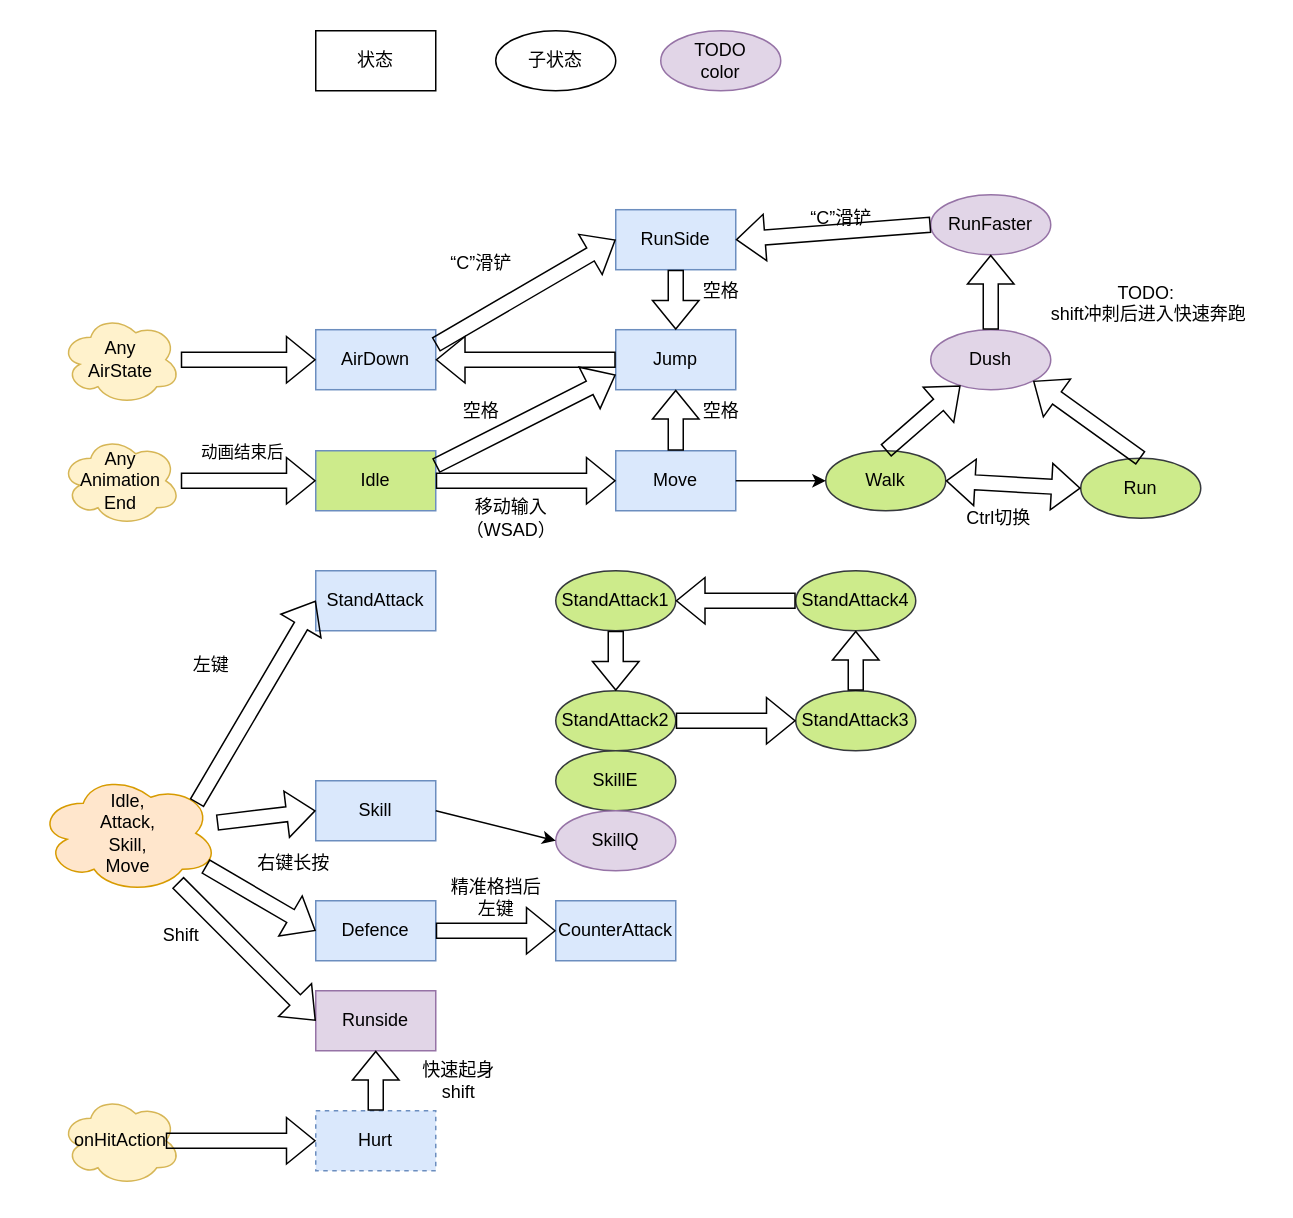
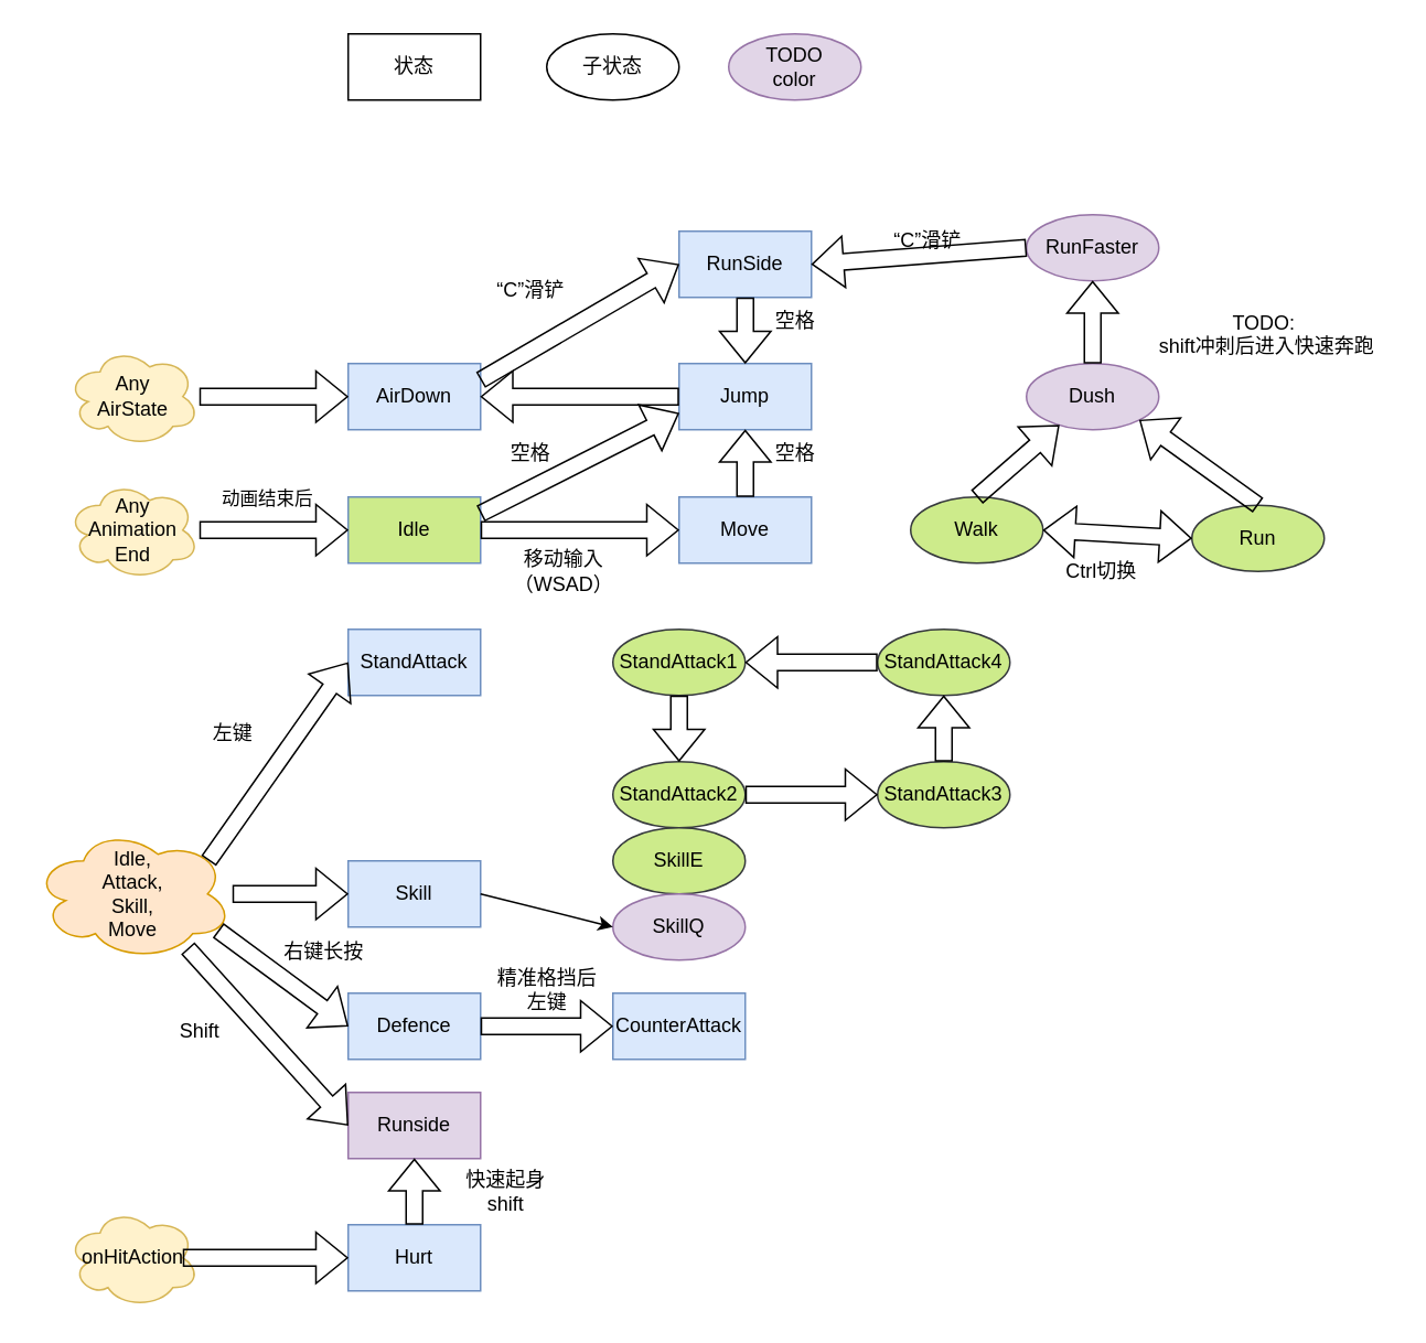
  <mxCell id="0" />
  <mxCell id="1" parent="0" />
  <mxCell id="2" value="Idle" style="rounded=0;whiteSpace=wrap;html=1;fillColor=#cdeb8b;strokeColor=#6c8ebf;" vertex="1" parent="1"><mxGeometry x="210" y="300" width="80" height="40" as="geometry" /></mxCell>
  <mxCell id="3" value="Move" style="rounded=0;whiteSpace=wrap;html=1;fillColor=#dae8fc;strokeColor=#6c8ebf;" vertex="1" parent="1"><mxGeometry x="410" y="300" width="80" height="40" as="geometry" /></mxCell>
  <mxCell id="4" value="Walk" style="ellipse;whiteSpace=wrap;html=1;fillColor=#cdeb8b;strokeColor=#36393d;" vertex="1" parent="1"><mxGeometry x="550" y="300" width="80" height="40" as="geometry" /></mxCell>
  <mxCell id="5" value="Run" style="ellipse;whiteSpace=wrap;html=1;fillColor=#cdeb8b;strokeColor=#36393d;" vertex="1" parent="1"><mxGeometry x="720" y="305" width="80" height="40" as="geometry" /></mxCell>
  <mxCell id="6" value="Dush" style="ellipse;whiteSpace=wrap;html=1;fillColor=#e1d5e7;strokeColor=#9673a6;" vertex="1" parent="1"><mxGeometry x="620" y="219.31" width="80" height="40" as="geometry" /></mxCell>
  <mxCell id="7" value="移动输入&lt;div&gt;（WSAD）&lt;/div&gt;" style="text;html=1;align=center;verticalAlign=middle;resizable=0;points=[];autosize=1;strokeColor=none;fillColor=none;rotation=0;" vertex="1" parent="1"><mxGeometry x="300" y="325" width="80" height="40" as="geometry" /></mxCell>
  <mxCell id="8" value="Jump" style="whiteSpace=wrap;html=1;fillColor=#dae8fc;strokeColor=#6c8ebf;" vertex="1" parent="1"><mxGeometry x="410" y="219.31" width="80" height="40" as="geometry" /></mxCell>
  <mxCell id="9" value="状态" style="rounded=0;whiteSpace=wrap;html=1;" vertex="1" parent="1"><mxGeometry x="210" width="80" height="40" as="geometry" y="20" /></mxCell>
  <mxCell id="10" value="子状态" style="ellipse;whiteSpace=wrap;html=1;" vertex="1" parent="1"><mxGeometry x="330" width="80" height="40" as="geometry" y="20" /></mxCell>
  <mxCell id="11" value="RunSide" style="whiteSpace=wrap;html=1;fillColor=#dae8fc;strokeColor=#6c8ebf;" vertex="1" parent="1"><mxGeometry x="410" y="139.31" width="80" height="40" as="geometry" /></mxCell>
  <mxCell id="12" value="AirDown" style="whiteSpace=wrap;html=1;fillColor=#dae8fc;strokeColor=#6c8ebf;" vertex="1" parent="1"><mxGeometry x="210" y="219.31" width="80" height="40" as="geometry" /></mxCell>
  <mxCell id="13" value="Any&lt;div&gt;Animation&lt;div&gt;End&lt;/div&gt;&lt;/div&gt;" style="ellipse;shape=cloud;whiteSpace=wrap;html=1;fillColor=#fff2cc;strokeColor=#d6b656;" vertex="1" parent="1"><mxGeometry x="40" y="290" width="80" height="60" as="geometry" /></mxCell>
  <mxCell id="14" value="" style="shape=flexArrow;endArrow=classic;html=1;rounded=0;entryX=0;entryY=0.5;entryDx=0;entryDy=0;" edge="1" parent="1" source="13" target="2"><mxGeometry width="50" height="50" relative="1" as="geometry"><mxPoint x="300" y="320" as="sourcePoint" /><mxPoint x="350" y="270" as="targetPoint" /></mxGeometry></mxCell>
  <mxCell id="15" value="动画结束后" style="edgeLabel;html=1;align=center;verticalAlign=middle;resizable=0;points=[];" vertex="1" connectable="0" parent="14"><mxGeometry x="-0.183" y="1" relative="1" as="geometry"><mxPoint x="3" y="-19" as="offset" /></mxGeometry></mxCell>
- <mxCell id="16" value="" style="endArrow=classic;html=1;rounded=0;exitX=1;exitY=0.5;exitDx=0;exitDy=0;entryX=0;entryY=0.5;entryDx=0;entryDy=0;" edge="1" parent="1" source="3" target="4"><mxGeometry width="50" height="50" relative="1" as="geometry"><mxPoint x="530" y="239.31" as="sourcePoint" /><mxPoint x="500" y="259.31" as="targetPoint" /></mxGeometry></mxCell>
  <mxCell id="17" value="" style="shape=flexArrow;endArrow=classic;startArrow=classic;html=1;rounded=0;exitX=0;exitY=0.5;exitDx=0;exitDy=0;entryX=1;entryY=0.5;entryDx=0;entryDy=0;" edge="1" parent="1" source="5" target="4"><mxGeometry width="100" height="100" relative="1" as="geometry"><mxPoint x="550" y="289.31" as="sourcePoint" /><mxPoint x="620" y="159.31" as="targetPoint" /></mxGeometry></mxCell>
  <mxCell id="18" value="" style="shape=flexArrow;endArrow=classic;html=1;rounded=0;exitX=0.5;exitY=0;exitDx=0;exitDy=0;" edge="1" parent="1" source="4" target="6"><mxGeometry width="50" height="50" relative="1" as="geometry"><mxPoint x="570" y="259.31" as="sourcePoint" /><mxPoint x="620" y="209.31" as="targetPoint" /></mxGeometry></mxCell>
  <mxCell id="19" value="" style="shape=flexArrow;endArrow=classic;html=1;rounded=0;exitX=0.5;exitY=0;exitDx=0;exitDy=0;entryX=1;entryY=1;entryDx=0;entryDy=0;" edge="1" parent="1" source="5" target="6"><mxGeometry width="50" height="50" relative="1" as="geometry"><mxPoint x="570" y="259.31" as="sourcePoint" /><mxPoint x="620" y="209.31" as="targetPoint" /></mxGeometry></mxCell>
  <mxCell id="20" value="" style="shape=flexArrow;endArrow=classic;html=1;rounded=0;entryX=0;entryY=0.5;entryDx=0;entryDy=0;exitX=1;exitY=0.5;exitDx=0;exitDy=0;" edge="1" parent="1" source="2" target="3"><mxGeometry width="50" height="50" relative="1" as="geometry"><mxPoint x="290" y="320" as="sourcePoint" /><mxPoint x="480" y="180" as="targetPoint" /></mxGeometry></mxCell>
  <mxCell id="21" style="edgeStyle=orthogonalEdgeStyle;rounded=0;orthogonalLoop=1;jettySize=auto;html=1;exitX=0.5;exitY=1;exitDx=0;exitDy=0;" edge="1" parent="1" source="6" target="6"><mxGeometry relative="1" as="geometry" /></mxCell>
  <mxCell id="22" value="Ctrl切换" style="text;html=1;align=center;verticalAlign=middle;resizable=0;points=[];autosize=1;" vertex="1" parent="1"><mxGeometry x="630" y="330" width="70" height="30" as="geometry" /></mxCell>
  <mxCell id="23" value="TODO:&amp;nbsp;&lt;div&gt;shift冲刺后进入快速奔跑&lt;/div&gt;&lt;div&gt;&lt;br&gt;&lt;/div&gt;" style="text;html=1;align=center;verticalAlign=middle;resizable=0;points=[];autosize=1;strokeColor=none;fillColor=none;" vertex="1" parent="1"><mxGeometry x="690" y="179.31" width="150" height="60" as="geometry" /></mxCell>
  <mxCell id="24" value="RunFaster" style="ellipse;whiteSpace=wrap;html=1;fillColor=#e1d5e7;strokeColor=#9673a6;" vertex="1" parent="1"><mxGeometry x="620" y="129.31" width="80" height="40" as="geometry" /></mxCell>
  <mxCell id="25" value="" style="shape=flexArrow;endArrow=classic;html=1;rounded=0;entryX=0.5;entryY=1;entryDx=0;entryDy=0;exitX=0.5;exitY=0;exitDx=0;exitDy=0;" edge="1" parent="1" source="6" target="24"><mxGeometry width="50" height="50" relative="1" as="geometry"><mxPoint x="570" y="339.31" as="sourcePoint" /><mxPoint x="620" y="289.31" as="targetPoint" /></mxGeometry></mxCell>
  <mxCell id="26" value="TODO&lt;div&gt;color&lt;/div&gt;" style="ellipse;whiteSpace=wrap;html=1;fillColor=#e1d5e7;strokeColor=#9673a6;" vertex="1" parent="1"><mxGeometry x="440" width="80" height="40" as="geometry" y="20" /></mxCell>
  <mxCell id="27" value="" style="shape=flexArrow;endArrow=classic;html=1;rounded=0;exitX=1;exitY=0.25;exitDx=0;exitDy=0;entryX=0;entryY=0.75;entryDx=0;entryDy=0;" edge="1" parent="1" source="2" target="8"><mxGeometry width="50" height="50" relative="1" as="geometry"><mxPoint x="390" y="360" as="sourcePoint" /><mxPoint x="440" y="310" as="targetPoint" /></mxGeometry></mxCell>
  <mxCell id="28" value="空格" style="text;html=1;align=center;verticalAlign=middle;resizable=0;points=[];autosize=1;strokeColor=none;fillColor=none;" vertex="1" parent="1"><mxGeometry x="295" y="259.31" width="50" height="30" as="geometry" /></mxCell>
  <mxCell id="29" value="" style="shape=flexArrow;endArrow=classic;html=1;rounded=0;exitX=0.5;exitY=0;exitDx=0;exitDy=0;entryX=0.5;entryY=1;entryDx=0;entryDy=0;" edge="1" parent="1" source="3" target="8"><mxGeometry width="50" height="50" relative="1" as="geometry"><mxPoint x="390" y="350" as="sourcePoint" /><mxPoint x="440" y="300" as="targetPoint" /></mxGeometry></mxCell>
  <mxCell id="30" value="空格" style="text;html=1;align=center;verticalAlign=middle;resizable=0;points=[];autosize=1;strokeColor=none;fillColor=none;" vertex="1" parent="1"><mxGeometry x="455" y="259.31" width="50" height="30" as="geometry" /></mxCell>
  <mxCell id="31" value="Any&lt;div&gt;AirState&lt;/div&gt;" style="ellipse;shape=cloud;whiteSpace=wrap;html=1;fillColor=#fff2cc;strokeColor=#d6b656;" vertex="1" parent="1"><mxGeometry x="40" y="209.31" width="80" height="60" as="geometry" /></mxCell>
  <mxCell id="32" value="" style="shape=flexArrow;endArrow=classic;html=1;rounded=0;entryX=0;entryY=0.5;entryDx=0;entryDy=0;" edge="1" parent="1" source="31" target="12"><mxGeometry width="50" height="50" relative="1" as="geometry"><mxPoint x="130" y="400" as="sourcePoint" /><mxPoint x="160" y="330" as="targetPoint" /></mxGeometry></mxCell>
  <mxCell id="33" value="" style="shape=flexArrow;endArrow=classic;html=1;rounded=0;exitX=0;exitY=0.5;exitDx=0;exitDy=0;entryX=1;entryY=0.5;entryDx=0;entryDy=0;" edge="1" parent="1" source="8" target="12"><mxGeometry width="50" height="50" relative="1" as="geometry"><mxPoint x="420" y="235" as="sourcePoint" /><mxPoint x="290" y="245" as="targetPoint" /></mxGeometry></mxCell>
  <mxCell id="34" value="" style="shape=flexArrow;endArrow=classic;html=1;rounded=0;exitX=1;exitY=0.25;exitDx=0;exitDy=0;entryX=0;entryY=0.5;entryDx=0;entryDy=0;" edge="1" parent="1" source="12" target="11"><mxGeometry width="50" height="50" relative="1" as="geometry"><mxPoint x="320" y="360" as="sourcePoint" /><mxPoint x="370" y="310" as="targetPoint" /></mxGeometry></mxCell>
  <mxCell id="35" value="“C”滑铲" style="text;html=1;align=center;verticalAlign=middle;resizable=0;points=[];autosize=1;strokeColor=none;fillColor=none;" vertex="1" parent="1"><mxGeometry x="290" y="160" width="60" height="30" as="geometry" /></mxCell>
  <mxCell id="36" value="" style="shape=flexArrow;endArrow=classic;html=1;rounded=0;exitX=0;exitY=0.5;exitDx=0;exitDy=0;entryX=1;entryY=0.5;entryDx=0;entryDy=0;" edge="1" parent="1" source="24" target="11"><mxGeometry width="50" height="50" relative="1" as="geometry"><mxPoint x="420" y="370" as="sourcePoint" /><mxPoint x="470" y="320" as="targetPoint" /></mxGeometry></mxCell>
  <mxCell id="37" value="“C”滑铲" style="text;html=1;align=center;verticalAlign=middle;resizable=0;points=[];autosize=1;strokeColor=none;fillColor=none;" vertex="1" parent="1"><mxGeometry x="530" y="130" width="60" height="30" as="geometry" /></mxCell>
  <mxCell id="38" value="" style="shape=flexArrow;endArrow=classic;html=1;rounded=0;exitX=0.5;exitY=1;exitDx=0;exitDy=0;entryX=0.5;entryY=0;entryDx=0;entryDy=0;" edge="1" parent="1" source="11" target="8"><mxGeometry width="50" height="50" relative="1" as="geometry"><mxPoint x="530" y="229.31" as="sourcePoint" /><mxPoint x="580" y="179.31" as="targetPoint" /></mxGeometry></mxCell>
  <mxCell id="39" value="空格" style="text;html=1;align=center;verticalAlign=middle;resizable=0;points=[];autosize=1;strokeColor=none;fillColor=none;" vertex="1" parent="1"><mxGeometry x="455" y="179.31" width="50" height="30" as="geometry" /></mxCell>
  <mxCell id="40" value="StandAttack" style="rounded=0;whiteSpace=wrap;html=1;fillColor=#dae8fc;strokeColor=#6c8ebf;" vertex="1" parent="1"><mxGeometry x="210" y="380" width="80" height="40" as="geometry" /></mxCell>
  <mxCell id="41" value="Skill" style="rounded=0;whiteSpace=wrap;html=1;fillColor=#dae8fc;strokeColor=#6c8ebf;" vertex="1" parent="1"><mxGeometry x="210" y="520" width="80" height="40" as="geometry" /></mxCell>
  <mxCell id="42" value="Defence" style="rounded=0;whiteSpace=wrap;html=1;fillColor=#dae8fc;strokeColor=#6c8ebf;" vertex="1" parent="1"><mxGeometry x="210" y="600" width="80" height="40" as="geometry" /></mxCell>
  <mxCell id="43" value="Runside" style="rounded=0;whiteSpace=wrap;html=1;fillColor=#e1d5e7;strokeColor=#9673a6;" vertex="1" parent="1"><mxGeometry x="210" y="660" width="80" height="40" as="geometry" /></mxCell>
  <mxCell id="44" value="CounterAttack" style="rounded=0;whiteSpace=wrap;html=1;fillColor=#dae8fc;strokeColor=#6c8ebf;" vertex="1" parent="1"><mxGeometry x="370" y="600" width="80" height="40" as="geometry" /></mxCell>
- <mxCell id="45" value="Hurt" style="rounded=0;whiteSpace=wrap;html=1;fillColor=#dae8fc;strokeColor=#6c8ebf;dashed=1;" vertex="1" parent="1"><mxGeometry x="210" y="740" width="80" height="40" as="geometry" /></mxCell>
+ <mxCell id="45" value="Hurt" style="rounded=0;whiteSpace=wrap;html=1;fillColor=#dae8fc;strokeColor=#6c8ebf;" vertex="1" parent="1"><mxGeometry x="210" y="740" width="80" height="40" as="geometry" /></mxCell>
  <mxCell id="46" value="onHitAction" style="ellipse;shape=cloud;whiteSpace=wrap;html=1;fillColor=#fff2cc;strokeColor=#d6b656;" vertex="1" parent="1"><mxGeometry x="40" y="730" width="80" height="60" as="geometry" /></mxCell>
- <mxCell id="47" value="Idle,&lt;div&gt;Attack,&lt;/div&gt;&lt;div&gt;Skill,&lt;/div&gt;&lt;div&gt;Move&lt;/div&gt;" style="ellipse;shape=cloud;whiteSpace=wrap;html=1;fillColor=#ffe6cc;strokeColor=#d79b00;" vertex="1" parent="1"><mxGeometry x="25" y="515" width="120" height="80" as="geometry" /></mxCell>
+ <mxCell id="47" value="Idle,&lt;div&gt;Attack,&lt;/div&gt;&lt;div&gt;Skill,&lt;/div&gt;&lt;div&gt;Move&lt;/div&gt;" style="ellipse;shape=cloud;whiteSpace=wrap;html=1;fillColor=#ffe6cc;strokeColor=#d79b00;" vertex="1" parent="1"><mxGeometry x="20" y="500" width="120" height="80" as="geometry" /></mxCell>
  <mxCell id="48" value="" style="shape=flexArrow;endArrow=classic;html=1;rounded=0;entryX=0;entryY=0.5;entryDx=0;entryDy=0;exitX=0.88;exitY=0.25;exitDx=0;exitDy=0;exitPerimeter=0;" edge="1" parent="1" source="47" target="40"><mxGeometry width="50" height="50" relative="1" as="geometry"><mxPoint x="110" y="450" as="sourcePoint" /><mxPoint x="160" y="400" as="targetPoint" /></mxGeometry></mxCell>
  <mxCell id="49" value="" style="shape=flexArrow;endArrow=classic;html=1;rounded=0;entryX=0;entryY=0.5;entryDx=0;entryDy=0;" edge="1" parent="1" source="47" target="41"><mxGeometry width="50" height="50" relative="1" as="geometry"><mxPoint x="140" y="460" as="sourcePoint" /><mxPoint x="180" y="400" as="targetPoint" /></mxGeometry></mxCell>
  <mxCell id="50" value="" style="shape=flexArrow;endArrow=classic;html=1;rounded=0;entryX=0;entryY=0.5;entryDx=0;entryDy=0;exitX=0.928;exitY=0.775;exitDx=0;exitDy=0;exitPerimeter=0;" edge="1" parent="1" source="47" target="42"><mxGeometry width="50" height="50" relative="1" as="geometry"><mxPoint x="190" y="470" as="sourcePoint" /><mxPoint x="240" y="420" as="targetPoint" /></mxGeometry></mxCell>
  <mxCell id="51" value="" style="shape=flexArrow;endArrow=classic;html=1;rounded=0;entryX=0;entryY=0.5;entryDx=0;entryDy=0;exitX=0.775;exitY=0.91;exitDx=0;exitDy=0;exitPerimeter=0;" edge="1" parent="1" source="47" target="43"><mxGeometry width="50" height="50" relative="1" as="geometry"><mxPoint x="190" y="470" as="sourcePoint" /><mxPoint x="240" y="420" as="targetPoint" /></mxGeometry></mxCell>
  <mxCell id="52" value="" style="shape=flexArrow;endArrow=classic;html=1;rounded=0;exitX=1;exitY=0.5;exitDx=0;exitDy=0;entryX=0;entryY=0.5;entryDx=0;entryDy=0;" edge="1" parent="1" source="42" target="44"><mxGeometry width="50" height="50" relative="1" as="geometry"><mxPoint x="190" y="470" as="sourcePoint" /><mxPoint x="370" y="680" as="targetPoint" /></mxGeometry></mxCell>
  <mxCell id="53" value="" style="shape=flexArrow;endArrow=classic;html=1;rounded=0;entryX=0;entryY=0.5;entryDx=0;entryDy=0;exitX=0.875;exitY=0.5;exitDx=0;exitDy=0;exitPerimeter=0;" edge="1" parent="1" source="46" target="45"><mxGeometry width="50" height="50" relative="1" as="geometry"><mxPoint x="120" y="740" as="sourcePoint" /><mxPoint x="320" y="490" as="targetPoint" /></mxGeometry></mxCell>
  <mxCell id="54" value="StandAttack2" style="ellipse;whiteSpace=wrap;html=1;fillColor=#cdeb8b;strokeColor=#36393d;" vertex="1" parent="1"><mxGeometry x="370" y="460" width="80" height="40" as="geometry" /></mxCell>
  <mxCell id="55" value="StandAttack3" style="ellipse;whiteSpace=wrap;html=1;fillColor=#cdeb8b;strokeColor=#36393d;" vertex="1" parent="1"><mxGeometry x="530" y="460" width="80" height="40" as="geometry" /></mxCell>
  <mxCell id="56" value="StandAttack4" style="ellipse;whiteSpace=wrap;html=1;fillColor=#cdeb8b;strokeColor=#36393d;" vertex="1" parent="1"><mxGeometry x="530" y="380" width="80" height="40" as="geometry" /></mxCell>
  <mxCell id="57" value="StandAttack1" style="ellipse;whiteSpace=wrap;html=1;fillColor=#cdeb8b;strokeColor=#36393d;" vertex="1" parent="1"><mxGeometry x="370" y="380" width="80" height="40" as="geometry" /></mxCell>
  <mxCell id="58" value="" style="shape=flexArrow;endArrow=classic;html=1;rounded=0;exitX=1;exitY=0.5;exitDx=0;exitDy=0;" edge="1" parent="1" source="54" target="55"><mxGeometry width="50" height="50" relative="1" as="geometry"><mxPoint x="280" y="460" as="sourcePoint" /><mxPoint x="330" y="410" as="targetPoint" /></mxGeometry></mxCell>
  <mxCell id="59" value="" style="shape=flexArrow;endArrow=classic;html=1;rounded=0;entryX=0.5;entryY=1;entryDx=0;entryDy=0;exitX=0.5;exitY=0;exitDx=0;exitDy=0;" edge="1" parent="1" source="55" target="56"><mxGeometry width="50" height="50" relative="1" as="geometry"><mxPoint x="280" y="460" as="sourcePoint" /><mxPoint x="330" y="410" as="targetPoint" /></mxGeometry></mxCell>
  <mxCell id="60" value="" style="shape=flexArrow;endArrow=classic;html=1;rounded=0;entryX=1;entryY=0.5;entryDx=0;entryDy=0;exitX=0;exitY=0.5;exitDx=0;exitDy=0;" edge="1" parent="1" source="56" target="57"><mxGeometry width="50" height="50" relative="1" as="geometry"><mxPoint x="280" y="460" as="sourcePoint" /><mxPoint x="330" y="410" as="targetPoint" /></mxGeometry></mxCell>
  <mxCell id="61" value="" style="shape=flexArrow;endArrow=classic;html=1;rounded=0;entryX=0.5;entryY=0;entryDx=0;entryDy=0;exitX=0.5;exitY=1;exitDx=0;exitDy=0;" edge="1" parent="1" source="57" target="54"><mxGeometry width="50" height="50" relative="1" as="geometry"><mxPoint x="280" y="460" as="sourcePoint" /><mxPoint x="330" y="410" as="targetPoint" /></mxGeometry></mxCell>
  <mxCell id="62" value="SkillE" style="ellipse;whiteSpace=wrap;html=1;fillColor=#cdeb8b;strokeColor=#36393d;" vertex="1" parent="1"><mxGeometry x="370" y="500" width="80" height="40" as="geometry" /></mxCell>
  <mxCell id="63" value="SkillQ" style="ellipse;whiteSpace=wrap;html=1;fillColor=#e1d5e7;strokeColor=#9673a6;" vertex="1" parent="1"><mxGeometry x="370" y="540" width="80" height="40" as="geometry" /></mxCell>
  <mxCell id="64" value="" style="endArrow=classic;html=1;rounded=0;entryX=0;entryY=0.5;entryDx=0;entryDy=0;" edge="1" parent="1" target="63"><mxGeometry width="50" height="50" relative="1" as="geometry"><mxPoint x="290" y="540" as="sourcePoint" /><mxPoint x="220" y="490" as="targetPoint" /></mxGeometry></mxCell>
  <mxCell id="65" value="左键" style="text;html=1;align=center;verticalAlign=middle;resizable=0;points=[];autosize=1;strokeColor=none;fillColor=none;" vertex="1" parent="1"><mxGeometry x="115" y="428" width="50" height="30" as="geometry" /></mxCell>
  <mxCell id="66" value="右键长按" style="text;html=1;align=center;verticalAlign=middle;resizable=0;points=[];autosize=1;strokeColor=none;fillColor=none;" vertex="1" parent="1"><mxGeometry x="160" y="560" width="70" height="30" as="geometry" /></mxCell>
  <mxCell id="67" value="精准格挡后&lt;div&gt;左键&lt;/div&gt;" style="text;html=1;align=center;verticalAlign=middle;resizable=0;points=[];autosize=1;strokeColor=none;fillColor=none;" vertex="1" parent="1"><mxGeometry x="290" y="578" width="80" height="40" as="geometry" /></mxCell>
  <mxCell id="68" value="Shift" style="text;html=1;align=center;verticalAlign=middle;resizable=0;points=[];autosize=1;strokeColor=none;fillColor=none;" vertex="1" parent="1"><mxGeometry x="95" y="608" width="50" height="30" as="geometry" /></mxCell>
  <mxCell id="69" value="" style="shape=flexArrow;endArrow=classic;html=1;rounded=0;entryX=0.5;entryY=1;entryDx=0;entryDy=0;exitX=0.5;exitY=0;exitDx=0;exitDy=0;" edge="1" parent="1" source="45" target="43"><mxGeometry width="50" height="50" relative="1" as="geometry"><mxPoint x="170" y="570" as="sourcePoint" /><mxPoint x="220" y="520" as="targetPoint" /></mxGeometry></mxCell>
  <mxCell id="70" value="快速起身&lt;div&gt;shift&lt;/div&gt;" style="text;html=1;align=center;verticalAlign=middle;resizable=0;points=[];autosize=1;strokeColor=none;fillColor=none;" vertex="1" parent="1"><mxGeometry x="270" y="700" width="70" height="40" as="geometry" /></mxCell>
